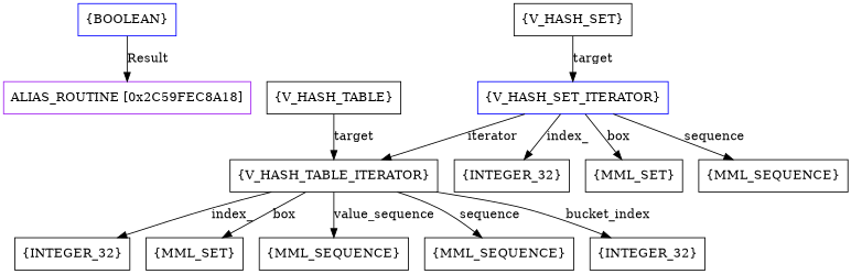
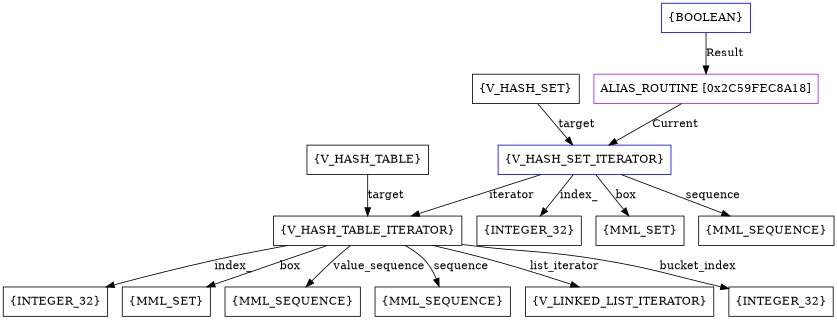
  digraph {
    node [shape=box]
    n1 [color=purple label=<ALIAS_ROUTINE [0x2C59FEC8A18]>]
    n2 [color=blue label=<{V_HASH_SET_ITERATOR}>]
    n3 [label=<{INTEGER_32}>]
    n4 [label=<{MML_SET}>]
    n5 [label=<{MML_SEQUENCE}>]
    n6 [label=<{V_HASH_TABLE_ITERATOR}>]
    n7 [color=blue label=<{BOOLEAN}>]
    n8 [label=<{V_HASH_SET}>]
    n9 [label=<{INTEGER_32}>]
    n10 [label=<{MML_SET}>]
    n11 [label=<{MML_SEQUENCE}>]
    n12 [label=<{MML_SEQUENCE}>]
+   n13 [label=<{V_LINKED_LIST_ITERATOR}>]
    n14 [label=<{INTEGER_32}>]
    n15 [label=<{V_HASH_TABLE}>]
+   n1 -> n2 [label=<Current>]
    n2 -> n3 [label=<index_>]
    n2 -> n4 [label=box]
    n2 -> n5 [label=<sequence>]
    n2 -> n6 [label=<iterator>]
    n6 -> n9 [label=<index_>]
    n6 -> n10 [label=box]
    n6 -> n11 [label=<value_sequence>]
    n6 -> n12 [label=<sequence>]
+   n6 -> n13 [label=<list_iterator>]
    n6 -> n14 [label=<bucket_index>]
    n7 -> n1 [label=<Result>]
    n8 -> n2 [label=<target>]
    n15 -> n6 [label=<target>]
  }
